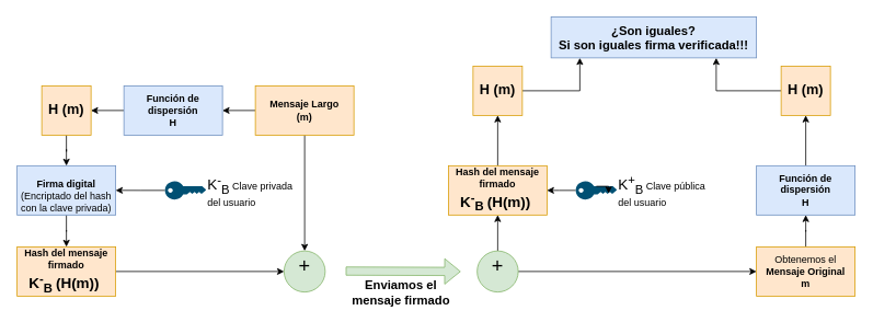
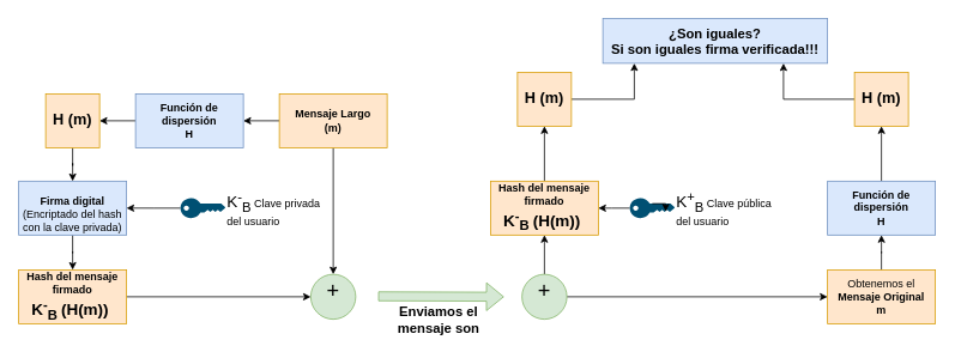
  <mxCell id="0" />
  <mxCell id="1" parent="0" />
  <mxCell id="2" value="" style="edgeStyle=orthogonalEdgeStyle;rounded=0;orthogonalLoop=1;jettySize=auto;html=1;entryX=1;entryY=0.5;entryDx=0;entryDy=0;" parent="1" source="3" target="12" edge="1"><mxGeometry relative="1" as="geometry" /></mxCell>
  <mxCell id="3" value="&lt;div&gt;&lt;font style=&quot;font-size: 18px;&quot;&gt;K&lt;/font&gt;&lt;font style=&quot;font-size: 18px;&quot;&gt;&lt;sup&gt;-&lt;/sup&gt;&lt;sub&gt;B&lt;/sub&gt;&lt;/font&gt;&lt;font style=&quot;font-size: 12px;&quot;&gt; Clave privada&amp;nbsp;&lt;/font&gt;&lt;/div&gt;&lt;div&gt;&lt;font style=&quot;font-size: 12px;&quot;&gt;del usuario&lt;/font&gt;&lt;/div&gt;" style="points=[[0,0.5,0],[0.24,0,0],[0.5,0.28,0],[0.995,0.475,0],[0.5,0.72,0],[0.24,1,0]];verticalLabelPosition=middle;sketch=0;html=1;verticalAlign=middle;aspect=fixed;align=left;pointerEvents=1;shape=mxgraph.cisco19.key;fillColor=#005073;strokeColor=none;labelPosition=right;" parent="1" vertex="1"><mxGeometry x="200" y="220" width="50" height="22.5" as="geometry" /></mxCell>
  <mxCell id="4" value="" style="edgeStyle=orthogonalEdgeStyle;rounded=0;orthogonalLoop=1;jettySize=auto;html=1;" edge="1" parent="1" source="6" target="8"><mxGeometry relative="1" as="geometry" /></mxCell>
  <mxCell id="5" value="" style="edgeStyle=orthogonalEdgeStyle;rounded=0;orthogonalLoop=1;jettySize=auto;html=1;entryX=0.5;entryY=0;entryDx=0;entryDy=0;" edge="1" parent="1" source="6" target="15"><mxGeometry relative="1" as="geometry"><mxPoint x="370" y="244" as="targetPoint" /></mxGeometry></mxCell>
  <mxCell id="6" value="&lt;div&gt;&lt;b&gt;Mensaje Largo&lt;/b&gt;&lt;/div&gt;&lt;div&gt;&lt;b&gt;(m)&lt;/b&gt;&lt;/div&gt;" style="rounded=0;whiteSpace=wrap;html=1;fillColor=#ffe6cc;strokeColor=#d79b00;" vertex="1" parent="1"><mxGeometry x="310" y="104" width="120" height="60" as="geometry" /></mxCell>
  <mxCell id="7" value="" style="edgeStyle=orthogonalEdgeStyle;rounded=0;orthogonalLoop=1;jettySize=auto;html=1;" edge="1" parent="1" source="8" target="10"><mxGeometry relative="1" as="geometry" /></mxCell>
  <mxCell id="8" value="&lt;div&gt;&lt;b&gt;Función de dispersión&lt;/b&gt;&lt;/div&gt;&lt;div&gt;&lt;b&gt;H&lt;/b&gt;&lt;br&gt;&lt;/div&gt;" style="rounded=0;whiteSpace=wrap;html=1;fillColor=#dae8fc;strokeColor=#6c8ebf;" vertex="1" parent="1"><mxGeometry x="150" y="104" width="120" height="60" as="geometry" /></mxCell>
  <mxCell id="9" value="" style="edgeStyle=orthogonalEdgeStyle;rounded=0;orthogonalLoop=1;jettySize=auto;html=1;" edge="1" parent="1" source="10" target="12"><mxGeometry relative="1" as="geometry" /></mxCell>
  <mxCell id="10" value="&lt;div&gt;&lt;b&gt;&lt;font style=&quot;font-size: 17px;&quot;&gt;H (m)&lt;/font&gt;&lt;/b&gt;&lt;/div&gt;" style="rounded=0;whiteSpace=wrap;html=1;fillColor=#ffe6cc;strokeColor=#d79b00;" vertex="1" parent="1"><mxGeometry x="50" y="104" width="60" height="60" as="geometry" /></mxCell>
  <mxCell id="11" value="" style="edgeStyle=orthogonalEdgeStyle;rounded=0;orthogonalLoop=1;jettySize=auto;html=1;" edge="1" parent="1" source="12" target="14"><mxGeometry relative="1" as="geometry" /></mxCell>
  <mxCell id="12" value="&lt;br&gt;&lt;div&gt;&lt;b&gt;Firma digital&lt;/b&gt;&lt;/div&gt;(Encriptado del hash con la clave privada)" style="rounded=0;whiteSpace=wrap;html=1;fillColor=#dae8fc;strokeColor=#6c8ebf;" vertex="1" parent="1"><mxGeometry x="20" y="201.25" width="120" height="60" as="geometry" /></mxCell>
  <mxCell id="13" value="" style="edgeStyle=orthogonalEdgeStyle;rounded=0;orthogonalLoop=1;jettySize=auto;html=1;entryX=0;entryY=0.5;entryDx=0;entryDy=0;" edge="1" parent="1" source="14" target="15"><mxGeometry relative="1" as="geometry"><mxPoint x="340" y="330" as="targetPoint" /></mxGeometry></mxCell>
  <mxCell id="14" value="&lt;div&gt;&lt;b&gt;Hash del mensaje firmado&lt;/b&gt;&lt;/div&gt;&lt;div&gt;&lt;b&gt;&lt;font style=&quot;font-size: 18px;&quot;&gt;K&lt;/font&gt;&lt;font style=&quot;font-size: 18px;&quot;&gt;&lt;sup&gt;-&lt;/sup&gt;&lt;sub&gt;B &lt;/sub&gt;&lt;/font&gt;&lt;font size=&quot;1&quot;&gt;&lt;font style=&quot;font-size: 18px;&quot;&gt;(&lt;/font&gt;&lt;/font&gt;&lt;font style=&quot;font-size: 18px;&quot;&gt;&lt;font style=&quot;font-size: 18px;&quot;&gt;H&lt;/font&gt;(m))&amp;nbsp;&lt;/font&gt;&lt;span style=&quot;font-size: 18px;&quot;&gt; &lt;br&gt;&lt;/span&gt;&lt;/b&gt;&lt;/div&gt;" style="rounded=0;whiteSpace=wrap;html=1;fillColor=#ffe6cc;strokeColor=#d79b00;" vertex="1" parent="1"><mxGeometry x="20" y="300" width="120" height="60" as="geometry" /></mxCell>
  <mxCell id="15" value="&lt;font style=&quot;font-size: 29px;&quot;&gt;&lt;sup&gt;+&lt;/sup&gt;&lt;/font&gt;" style="ellipse;whiteSpace=wrap;html=1;aspect=fixed;fillColor=#d5e8d4;strokeColor=#82b366;" vertex="1" parent="1"><mxGeometry x="345" y="305" width="50" height="50" as="geometry" /></mxCell>
  <mxCell id="16" value="" style="shape=flexArrow;endArrow=classic;html=1;rounded=0;labelPosition=right;verticalLabelPosition=top;align=left;verticalAlign=bottom;fillColor=#d5e8d4;strokeColor=#82b366;" edge="1" parent="1"><mxGeometry width="50" height="50" relative="1" as="geometry"><mxPoint x="420" y="329.5" as="sourcePoint" /><mxPoint x="560" y="330" as="targetPoint" /></mxGeometry></mxCell>
- <mxCell id="17" value="&lt;b&gt;&lt;font style=&quot;font-size: 15px;&quot;&gt;Enviamos el mensaje firmado&lt;/font&gt;&lt;/b&gt;" style="text;strokeColor=none;align=center;fillColor=none;html=1;verticalAlign=middle;whiteSpace=wrap;rounded=0;" vertex="1" parent="1"><mxGeometry x="415" y="340" width="145" height="30" as="geometry" /></mxCell>
+ <mxCell id="17" value="&lt;b&gt;&lt;font style=&quot;font-size: 15px;&quot;&gt;Enviamos el mensaje son&lt;/font&gt;&lt;/b&gt;" style="text;strokeColor=none;align=center;fillColor=none;html=1;verticalAlign=middle;whiteSpace=wrap;rounded=0;" vertex="1" parent="1"><mxGeometry x="415" y="340" width="145" height="30" as="geometry" /></mxCell>
  <mxCell id="18" value="" style="edgeStyle=orthogonalEdgeStyle;rounded=0;orthogonalLoop=1;jettySize=auto;html=1;entryX=0.5;entryY=1;entryDx=0;entryDy=0;" edge="1" parent="1" source="20" target="28"><mxGeometry relative="1" as="geometry"><mxPoint x="605" y="280" as="targetPoint" /></mxGeometry></mxCell>
  <mxCell id="19" value="" style="edgeStyle=orthogonalEdgeStyle;rounded=0;orthogonalLoop=1;jettySize=auto;html=1;" edge="1" parent="1" source="20" target="22"><mxGeometry relative="1" as="geometry" /></mxCell>
  <mxCell id="20" value="&lt;font style=&quot;font-size: 29px;&quot;&gt;&lt;sup&gt;+&lt;/sup&gt;&lt;/font&gt;" style="ellipse;whiteSpace=wrap;html=1;aspect=fixed;fillColor=#d5e8d4;strokeColor=#82b366;" vertex="1" parent="1"><mxGeometry x="580" y="305" width="50" height="50" as="geometry" /></mxCell>
  <mxCell id="21" value="" style="edgeStyle=orthogonalEdgeStyle;rounded=0;orthogonalLoop=1;jettySize=auto;html=1;" edge="1" parent="1" source="22" target="24"><mxGeometry relative="1" as="geometry" /></mxCell>
  <mxCell id="22" value="&lt;div&gt;Obtenemos el&lt;/div&gt;&lt;div&gt;&lt;b&gt;Mensaje Original&lt;br&gt;&lt;/b&gt;&lt;/div&gt;&lt;div&gt;&lt;b&gt;m&lt;/b&gt;&lt;br&gt;&lt;/div&gt;" style="whiteSpace=wrap;html=1;fillColor=#ffe6cc;strokeColor=#d79b00;" vertex="1" parent="1"><mxGeometry x="920" y="300" width="120" height="60" as="geometry" /></mxCell>
  <mxCell id="23" value="" style="edgeStyle=orthogonalEdgeStyle;rounded=0;orthogonalLoop=1;jettySize=auto;html=1;" edge="1" parent="1" source="24" target="26"><mxGeometry relative="1" as="geometry" /></mxCell>
  <mxCell id="24" value="&lt;div&gt;&lt;b&gt;Función de dispersión&lt;/b&gt;&lt;/div&gt;&lt;div&gt;&lt;b&gt;H&lt;/b&gt;&lt;br&gt;&lt;/div&gt;" style="rounded=0;whiteSpace=wrap;html=1;fillColor=#dae8fc;strokeColor=#6c8ebf;" vertex="1" parent="1"><mxGeometry x="920" y="201.25" width="120" height="60" as="geometry" /></mxCell>
  <mxCell id="25" value="" style="edgeStyle=orthogonalEdgeStyle;rounded=0;orthogonalLoop=1;jettySize=auto;html=1;entryX=0.804;entryY=1;entryDx=0;entryDy=0;entryPerimeter=0;" edge="1" parent="1" source="26" target="34"><mxGeometry relative="1" as="geometry"><mxPoint x="980" y="0" as="targetPoint" /></mxGeometry></mxCell>
  <mxCell id="26" value="&lt;div&gt;&lt;b&gt;&lt;font style=&quot;font-size: 17px;&quot;&gt;H (m)&lt;/font&gt;&lt;/b&gt;&lt;/div&gt;" style="rounded=0;whiteSpace=wrap;html=1;fillColor=#ffe6cc;strokeColor=#d79b00;" vertex="1" parent="1"><mxGeometry x="950" y="80" width="60" height="60" as="geometry" /></mxCell>
  <mxCell id="27" value="" style="edgeStyle=orthogonalEdgeStyle;rounded=0;orthogonalLoop=1;jettySize=auto;html=1;" edge="1" parent="1" source="28" target="33"><mxGeometry relative="1" as="geometry" /></mxCell>
  <mxCell id="28" value="&lt;div&gt;&lt;b&gt;Hash del mensaje firmado&lt;/b&gt;&lt;/div&gt;&lt;div&gt;&lt;b&gt;&lt;font style=&quot;font-size: 18px;&quot;&gt;K&lt;/font&gt;&lt;font style=&quot;font-size: 18px;&quot;&gt;&lt;sup&gt;-&lt;/sup&gt;&lt;sub&gt;B &lt;/sub&gt;&lt;/font&gt;&lt;font size=&quot;1&quot;&gt;&lt;font style=&quot;font-size: 18px;&quot;&gt;(&lt;/font&gt;&lt;/font&gt;&lt;font style=&quot;font-size: 18px;&quot;&gt;&lt;font style=&quot;font-size: 18px;&quot;&gt;H&lt;/font&gt;(m))&amp;nbsp;&lt;/font&gt;&lt;span style=&quot;font-size: 18px;&quot;&gt; &lt;br&gt;&lt;/span&gt;&lt;/b&gt;&lt;/div&gt;" style="rounded=0;whiteSpace=wrap;html=1;fillColor=#ffe6cc;strokeColor=#d79b00;" vertex="1" parent="1"><mxGeometry x="545" y="201.25" width="120" height="60" as="geometry" /></mxCell>
  <mxCell id="29" value="" style="edgeStyle=orthogonalEdgeStyle;rounded=0;orthogonalLoop=1;jettySize=auto;html=1;" edge="1" parent="1" source="30" target="28"><mxGeometry relative="1" as="geometry" /></mxCell>
  <mxCell id="30" value="&lt;div&gt;&lt;font style=&quot;font-size: 18px;&quot;&gt;K&lt;/font&gt;&lt;font style=&quot;font-size: 18px;&quot;&gt;&lt;sup&gt;+&lt;/sup&gt;&lt;sub&gt;B&lt;/sub&gt;&lt;/font&gt;&lt;font style=&quot;font-size: 12px;&quot;&gt; Clave pública&lt;/font&gt;&lt;/div&gt;&lt;div&gt;&lt;font style=&quot;font-size: 12px;&quot;&gt;del usuario&lt;/font&gt;&lt;/div&gt;" style="points=[[0,0.5,0],[0.24,0,0],[0.5,0.28,0],[0.995,0.475,0],[0.5,0.72,0],[0.24,1,0]];verticalLabelPosition=middle;sketch=0;html=1;verticalAlign=middle;aspect=fixed;align=left;pointerEvents=1;shape=mxgraph.cisco19.key;fillColor=#005073;strokeColor=none;labelPosition=right;" vertex="1" parent="1"><mxGeometry x="700" y="220" width="50" height="22.5" as="geometry" /></mxCell>
  <mxCell id="31" style="edgeStyle=orthogonalEdgeStyle;rounded=0;orthogonalLoop=1;jettySize=auto;html=1;exitX=0.5;exitY=0.28;exitDx=0;exitDy=0;exitPerimeter=0;entryX=0.8;entryY=0.667;entryDx=0;entryDy=0;entryPerimeter=0;" edge="1" parent="1" source="30" target="30"><mxGeometry relative="1" as="geometry" /></mxCell>
  <mxCell id="32" value="" style="edgeStyle=orthogonalEdgeStyle;rounded=0;orthogonalLoop=1;jettySize=auto;html=1;entryX=0.14;entryY=1;entryDx=0;entryDy=0;entryPerimeter=0;" edge="1" parent="1" source="33" target="34"><mxGeometry relative="1" as="geometry"><mxPoint x="605" y="0" as="targetPoint" /></mxGeometry></mxCell>
  <mxCell id="33" value="&lt;div&gt;&lt;b&gt;&lt;font style=&quot;font-size: 17px;&quot;&gt;H (m)&lt;/font&gt;&lt;/b&gt;&lt;/div&gt;" style="rounded=0;whiteSpace=wrap;html=1;fillColor=#ffe6cc;strokeColor=#d79b00;" vertex="1" parent="1"><mxGeometry x="575" y="80" width="60" height="60" as="geometry" /></mxCell>
  <mxCell id="34" value="&lt;div style=&quot;font-size: 15px;&quot;&gt;&lt;font style=&quot;font-size: 15px;&quot;&gt;&lt;b&gt;¿Son iguales?&lt;/b&gt;&lt;/font&gt;&lt;/div&gt;&lt;div style=&quot;font-size: 15px;&quot;&gt;&lt;font style=&quot;font-size: 15px;&quot;&gt;&lt;b&gt;Si son iguales firma verificada!!!&lt;/b&gt;&lt;font style=&quot;font-size: 15px;&quot;&gt;&lt;br&gt;&lt;/font&gt;&lt;/font&gt;&lt;/div&gt;" style="text;align=center;html=1;verticalAlign=middle;whiteSpace=wrap;rounded=0;fillColor=#dae8fc;strokeColor=#6c8ebf;" vertex="1" parent="1"><mxGeometry x="670" y="20" width="250" height="50" as="geometry" /></mxCell>
